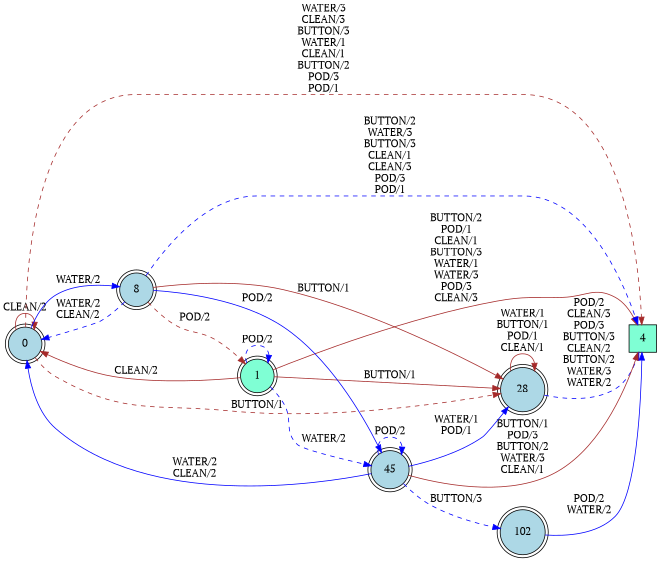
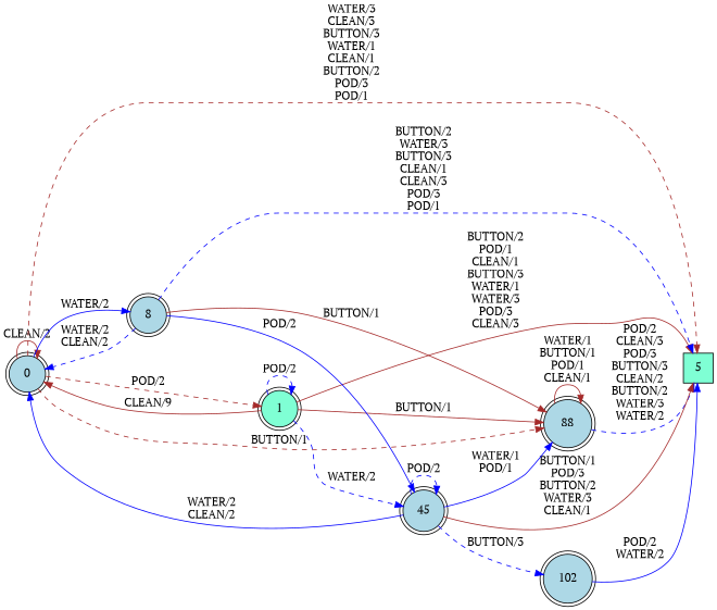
  digraph {
    fontname="PT Serif"
    rankdir=LR
    node [fillcolor=lightblue fontname="PT Serif" shape=doublecircle style=filled]
    edge [color=blue fontname="PT Serif" style=solid]
    0 [isInitial=True]
    1 [fillcolor=aquamarine]
-   4 [fillcolor=aquamarine shape=square]
+   4 [fillcolor=aquamarine shape=square label=5]
    n4 [label=8]
-   28
+   28 [label=88]
    45
    102
    0 -> 0 [color=brown label="CLEAN/2"]
-   n4 -> 1 [color=brown label="POD/2" style=dashed]
+   0 -> 1 [color=brown label="POD/2" style=dashed]
    0 -> 4 [color=brown label="WATER/3\nCLEAN/3\nBUTTON/3\nWATER/1\nCLEAN/1\nBUTTON/2\nPOD/3\nPOD/1" style=dashed]
    0 -> n4 [label="WATER/2"]
    0 -> 28 [color=brown label="BUTTON/1" style=dashed]
-   1 -> 0 [color=brown label="CLEAN/2"]
+   1 -> 0 [color=brown label="CLEAN/9"]
    1 -> 1 [label="POD/2" style=dashed]
    1 -> 4 [color=brown label="BUTTON/2\nPOD/1\nCLEAN/1\nBUTTON/3\nWATER/1\nWATER/3\nPOD/3\nCLEAN/3"]
    1 -> 28 [color=brown label="BUTTON/1"]
    1 -> 45 [label="WATER/2" style=dashed]
    n4 -> 0 [label="WATER/2\nCLEAN/2" style=dashed]
    n4 -> 4 [label="BUTTON/2\nWATER/3\nBUTTON/3\nCLEAN/1\nCLEAN/3\nPOD/3\nPOD/1" style=dashed]
    n4 -> 28 [color=brown label="BUTTON/1"]
    n4 -> 45 [label="POD/2"]
    28 -> 4 [label="POD/2\nCLEAN/3\nPOD/3\nBUTTON/3\nCLEAN/2\nBUTTON/2\nWATER/3\nWATER/2" style=dashed]
    28 -> 28 [color=brown label="WATER/1\nBUTTON/1\nPOD/1\nCLEAN/1"]
    45 -> 0 [label="WATER/2\nCLEAN/2"]
    45 -> 4 [color=brown label="BUTTON/1\nPOD/3\nBUTTON/2\nWATER/3\nCLEAN/1"]
    45 -> 28 [label="WATER/1\nPOD/1"]
    45 -> 45 [label="POD/2" style=dashed]
    45 -> 102 [label="BUTTON/3" style=dashed]
    102 -> 4 [label="POD/2\nWATER/2"]
  }
